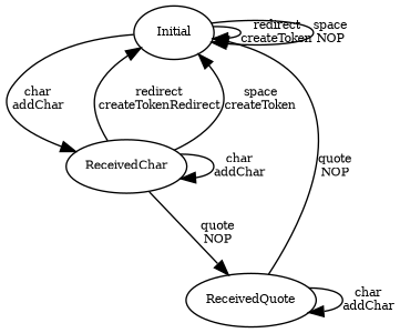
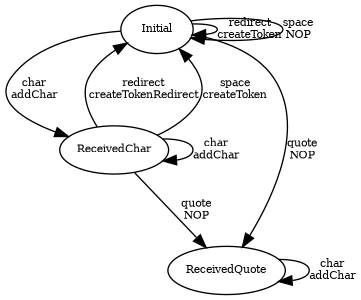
  digraph {
    fontsize=8
    node [fontsize=8]
    edge [fontsize=8]
    Initial
    ReceivedChar
    ReceivedQuote
    Initial -> Initial [label="redirect\ncreateToken"]
    Initial -> Initial [label="space\nNOP"]
    Initial -> ReceivedChar [label="char\naddChar"]
-   ReceivedQuote -> Initial [label="quote\nNOP"]
+   Initial -> ReceivedQuote [label="quote\nNOP"]
    ReceivedChar -> Initial [label="redirect\ncreateTokenRedirect"]
    ReceivedChar -> Initial [label="space\ncreateToken"]
    ReceivedChar -> ReceivedChar [label="char\naddChar"]
    ReceivedChar -> ReceivedQuote [label="quote\nNOP"]
    ReceivedQuote -> ReceivedQuote [label="char\naddChar"]
  }
